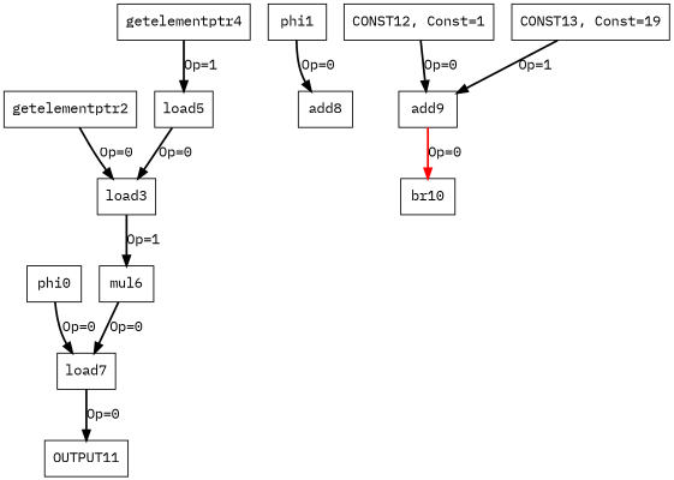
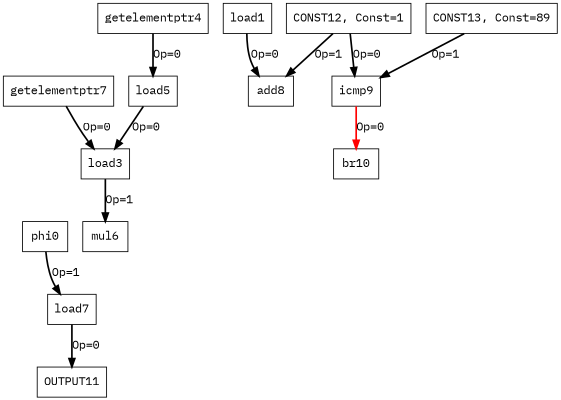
  digraph {
    fontname="IBM Plex Mono"
    node [color=black fontname="IBM Plex Mono" shape=box]
    edge [color=black fontname="IBM Plex Mono" style=bold]
    n1 [label=phi0]
    n2 [label=load7]
    n3 [label=OUTPUT11]
-   n4 [label=phi1]
+   n4 [label=load1]
    n5 [label=add8]
-   n6 [label=getelementptr2]
+   n6 [label=getelementptr7]
    n7 [label=load3]
    n8 [label=getelementptr4]
    n9 [label=load5]
    n10 [label=mul6]
-   n11 [label=add9]
+   n11 [label=icmp9]
    n12 [label=br10]
    n13 [label="CONST12, Const=1"]
-   n14 [label="CONST13, Const=19"]
-   n1 -> n2 [label="Op=0"]
+   n14 [label="CONST13, Const=89"]
+   n1 -> n2 [label="Op=1"]
    n2 -> n3 [label="Op=0"]
    n4 -> n5 [label="Op=0"]
    n6 -> n7 [label="Op=0"]
    n7 -> n10 [label="Op=1"]
-   n8 -> n9 [label="Op=1"]
+   n8 -> n9 [label="Op=0"]
    n9 -> n7 [label="Op=0"]
-   n10 -> n2 [label="Op=0"]
    n11 -> n12 [color=red label="Op=0"]
+   n13 -> n5 [label="Op=1"]
    n13 -> n11 [label="Op=0"]
    n14 -> n11 [label="Op=1"]
  }
